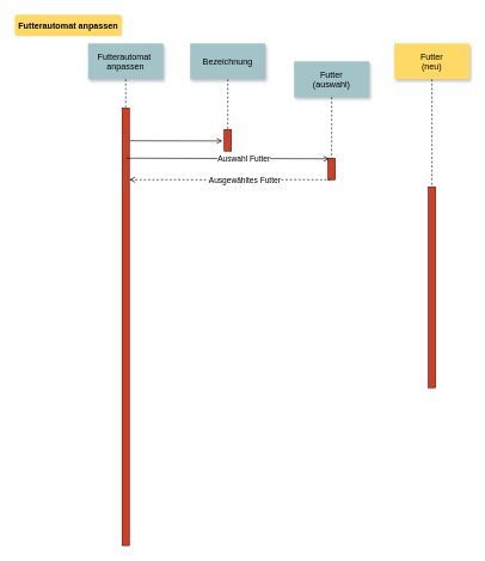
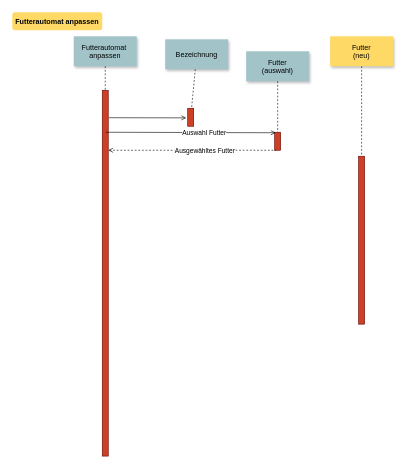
  <mxCell id="0" />
  <mxCell id="1" parent="0" />
  <mxCell id="2" value="" style="fillColor=#CC4125;strokeColor=#660000" parent="1" vertex="1"><mxGeometry x="170" y="150" width="10" height="610" as="geometry" /></mxCell>
  <mxCell id="3" value="Futterautomat &#10;anpassen" style="shadow=1;fillColor=#A2C4C9;strokeColor=none" parent="1" vertex="1"><mxGeometry x="122.5" y="60" width="105" height="50" as="geometry" /></mxCell>
  <mxCell id="4" value="" style="fillColor=#CC4125;strokeColor=#660000" parent="1" vertex="1"><mxGeometry x="312.5" y="180" width="10" height="30" as="geometry" /></mxCell>
- <mxCell id="5" value="Bezeichnung" style="shadow=1;fillColor=#A2C4C9;strokeColor=none" parent="1" vertex="1"><mxGeometry x="265" y="60" width="105" height="50" as="geometry" /></mxCell>
+ <mxCell id="5" value="Bezeichnung" style="shadow=1;fillColor=#A2C4C9;strokeColor=none" parent="1" vertex="1"><mxGeometry x="275" y="65" width="105" height="50" as="geometry" /></mxCell>
  <mxCell id="6" value="" style="edgeStyle=none;endArrow=none;dashed=1" parent="1" source="5" target="4" edge="1"><mxGeometry x="272.335" y="165" width="100" height="100" as="geometry"><mxPoint x="317.259" y="110" as="sourcePoint" /><mxPoint x="317.576" y="165" as="targetPoint" /></mxGeometry></mxCell>
  <mxCell id="7" value="" style="edgeStyle=elbowEdgeStyle;elbow=horizontal;endArrow=none;dashed=1" parent="1" source="3" target="2" edge="1"><mxGeometry x="230.0" y="310" width="100" height="100" as="geometry"><mxPoint x="200" y="410" as="sourcePoint" /><mxPoint x="300" y="310" as="targetPoint" /></mxGeometry></mxCell>
  <mxCell id="8" value="Futterautomat anpassen" style="rounded=1;fontStyle=1;fillColor=#FFD966;strokeColor=none" parent="1" vertex="1"><mxGeometry x="20" y="20" width="150" height="30" as="geometry" /></mxCell>
  <mxCell id="9" value="" style="endArrow=open;html=1;rounded=0;endFill=0;exitX=1.1;exitY=0.075;exitDx=0;exitDy=0;exitPerimeter=0;" edge="1" parent="1" source="2"><mxGeometry width="50" height="50" relative="1" as="geometry"><mxPoint x="390" y="460" as="sourcePoint" /><mxPoint x="310" y="196" as="targetPoint" /></mxGeometry></mxCell>
  <mxCell id="10" value="" style="fillColor=#CC4125;strokeColor=#660000" vertex="1" parent="1"><mxGeometry x="457.5" y="220" width="10" height="30" as="geometry" /></mxCell>
  <mxCell id="11" value="Futter&#10;(auswahl)" style="shadow=1;fillColor=#A2C4C9;strokeColor=none" vertex="1" parent="1"><mxGeometry x="410" y="85" width="105" height="50" as="geometry" /></mxCell>
  <mxCell id="12" value="" style="edgeStyle=none;endArrow=none;dashed=1" edge="1" source="11" target="10" parent="1"><mxGeometry x="272.335" y="165" width="100" height="100" as="geometry"><mxPoint x="462.259" y="110" as="sourcePoint" /><mxPoint x="462.576" y="165" as="targetPoint" /></mxGeometry></mxCell>
  <mxCell id="13" value="" style="endArrow=open;html=1;rounded=0;endFill=0;exitX=0.4;exitY=0.138;exitDx=0;exitDy=0;exitPerimeter=0;entryX=0;entryY=0.5;entryDx=0;entryDy=0;" edge="1" parent="1"><mxGeometry width="50" height="50" relative="1" as="geometry"><mxPoint x="175.75" y="220" as="sourcePoint" /><mxPoint x="459.25" y="220.82" as="targetPoint" /></mxGeometry></mxCell>
  <mxCell id="14" value="Auswahl Futter" style="edgeLabel;html=1;align=center;verticalAlign=middle;resizable=0;points=[];" vertex="1" connectable="0" parent="13"><mxGeometry x="-0.088" y="-2" relative="1" as="geometry"><mxPoint x="35" y="-2" as="offset" /></mxGeometry></mxCell>
  <mxCell id="15" value="" style="endArrow=none;dashed=1;html=1;rounded=0;startArrow=open;startFill=0;exitX=1;exitY=0.164;exitDx=0;exitDy=0;exitPerimeter=0;entryX=0.25;entryY=1;entryDx=0;entryDy=0;" edge="1" parent="1" source="2" target="10"><mxGeometry width="50" height="50" relative="1" as="geometry"><mxPoint x="770" y="420" as="sourcePoint" /><mxPoint x="820" y="370" as="targetPoint" /></mxGeometry></mxCell>
  <mxCell id="16" value="Ausgewähltes Futter" style="edgeLabel;html=1;align=center;verticalAlign=middle;resizable=0;points=[];" vertex="1" connectable="0" parent="15"><mxGeometry x="-0.014" y="-1" relative="1" as="geometry"><mxPoint x="22" y="-1" as="offset" /></mxGeometry></mxCell>
  <mxCell id="17" value="" style="fillColor=#CC4125;strokeColor=#660000" vertex="1" parent="1"><mxGeometry x="597.5" y="260" width="10" height="280" as="geometry" /></mxCell>
  <mxCell id="18" value="Futter&#10;(neu)" style="shadow=1;fillColor=#ffd966;strokeColor=none;" vertex="1" parent="1"><mxGeometry x="550" y="60" width="105" height="50" as="geometry" /></mxCell>
  <mxCell id="19" value="" style="edgeStyle=none;endArrow=none;dashed=1" edge="1" source="18" target="17" parent="1"><mxGeometry x="272.335" y="165" width="100" height="100" as="geometry"><mxPoint x="602.259" y="110" as="sourcePoint" /><mxPoint x="602.576" y="165" as="targetPoint" /></mxGeometry></mxCell>
